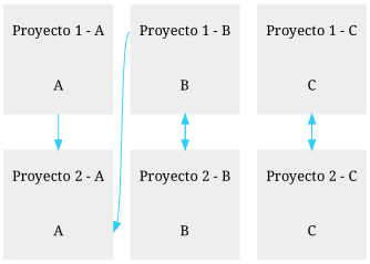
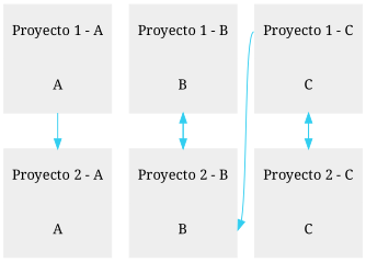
  digraph {
    fontname="Noto Serif"
    rankdir=TB
    node [color="#EEEEEE" fillcolor="#EEEEEE" fontname="Noto Serif" shape=record style=filled]
    edge [color="#31CEF0" fontname="Noto Serif" headport=f1 tailport=f0]
    n1 [height=1.5 label="{<f0>Proyecto 1 - A|<f1>A}" width=1.5]
    n2 [height=1.5 label="{<f0>Proyecto 2 - A|<f1>A}" width=1.5]
    n3 [height=1.5 label="{<f0>Proyecto 1 - B|<f1>B}" width=1.5]
    n4 [height=1.5 label="{<f0>Proyecto 2 - B|<f1>B}" width=1.5]
    n5 [height=1.5 label="{<f0>Proyecto 1 - C|<f1>C}" width=1.5]
    n6 [height=1.5 label="{<f0>Proyecto 2 - C|<f1>C}" width=1.5]
    n1 -> n2 [headport=f0 tailport=f1]
-   n3 -> n2
    n3 -> n4 [headport=f0 tailport=f1]
    n4 -> n3
+   n5 -> n4
    n5 -> n6 [headport=f0 tailport=f1]
    n6 -> n5
  }
